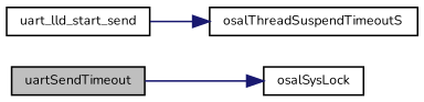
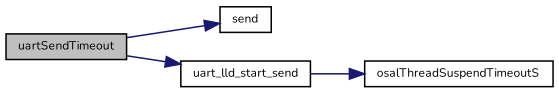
  digraph {
    fontname=Nunito
    rankdir=LR
    node [color=black fontname=Nunito fontsize=8 shape=record]
    edge [color=midnightblue fontname=Nunito fontsize=8 labelfontname=Helvetica labelfontsize=8 style=solid]
    n1 [fillcolor=grey75 fontcolor=black height=0.2 label=uartSendTimeout style=filled width=0.4]
-   n2 [height=0.2 label=osalSysLock width=0.4]
+   n2 [height=0.2 label=send width=0.4]
    n3 [height=0.2 label=uart_lld_start_send width=0.4]
    n4 [height=0.2 label=osalThreadSuspendTimeoutS width=0.4]
    n1 -> n2
+   n1 -> n3
    n3 -> n4
  }
